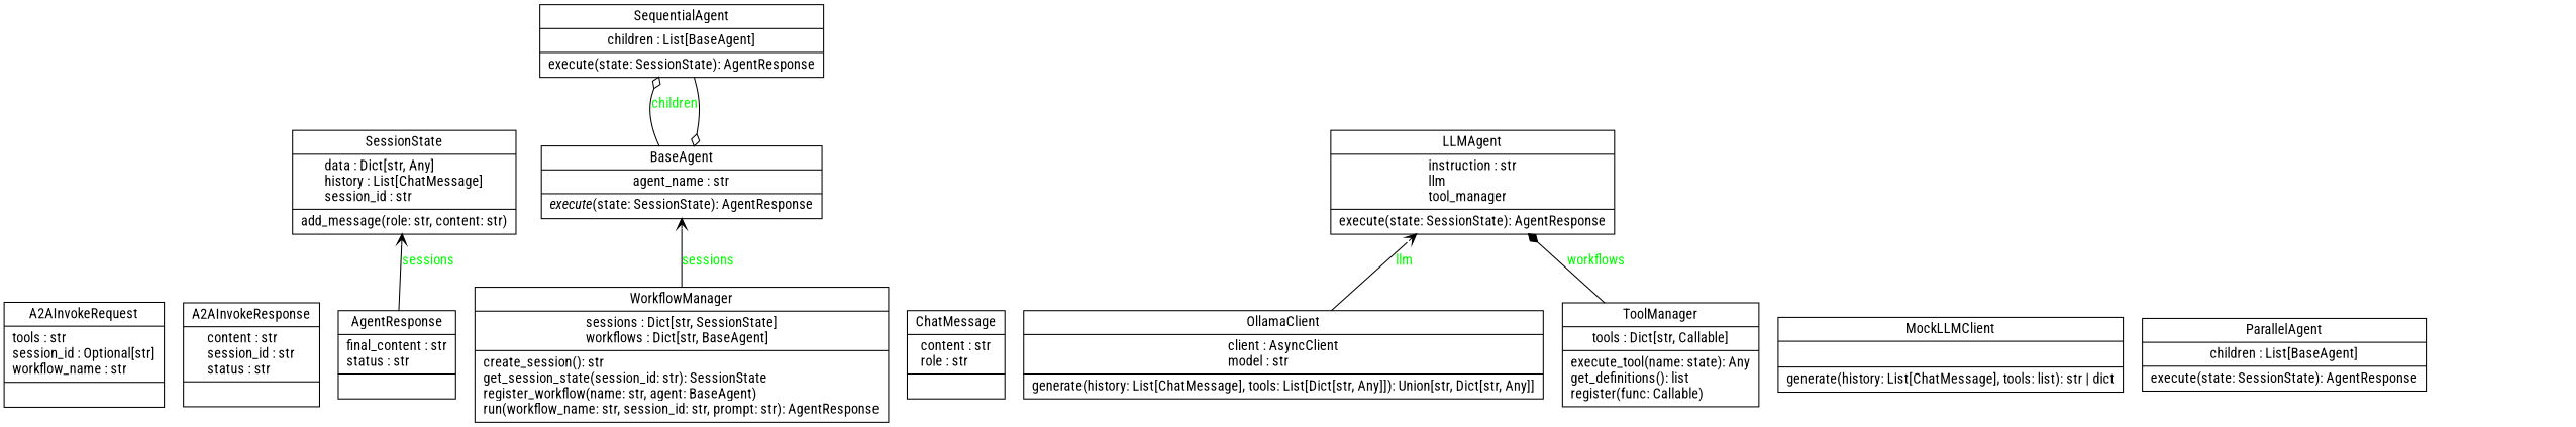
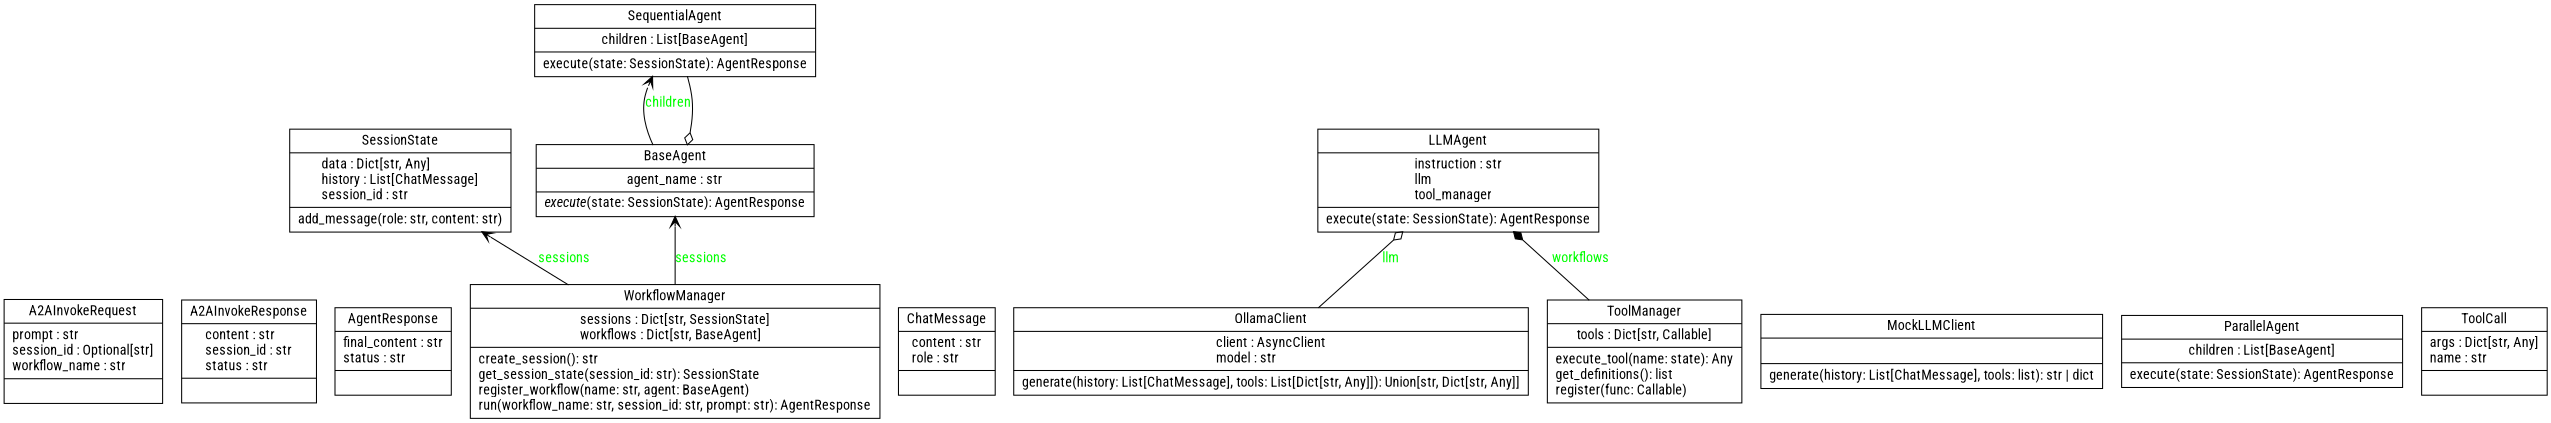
  digraph {
    fontname="Roboto Condensed"
    rankdir=BT
    node [color=black fontcolor=black fontname="Roboto Condensed" shape=record style=solid]
    edge [arrowhead=odiamond arrowtail=none fontcolor=green fontname="Roboto Condensed" style=solid]
-   n1 [label=<{A2AInvokeRequest|tools : str<br ALIGN="LEFT"/>session_id : Optional[str]<br ALIGN="LEFT"/>workflow_name : str<br ALIGN="LEFT"/>|}>]
+   n1 [label=<{A2AInvokeRequest|prompt : str<br ALIGN="LEFT"/>session_id : Optional[str]<br ALIGN="LEFT"/>workflow_name : str<br ALIGN="LEFT"/>|}>]
    n2 [label=<{A2AInvokeResponse|content : str<br ALIGN="LEFT"/>session_id : str<br ALIGN="LEFT"/>status : str<br ALIGN="LEFT"/>|}>]
    n3 [label=<{AgentResponse|final_content : str<br ALIGN="LEFT"/>status : str<br ALIGN="LEFT"/>|}>]
    n4 [label=<{BaseAgent|agent_name : str<br ALIGN="LEFT"/>|<I>execute</I>(state: SessionState): AgentResponse<br ALIGN="LEFT"/>}>]
    n5 [label=<{SequentialAgent|children : List[BaseAgent]<br ALIGN="LEFT"/>|execute(state: SessionState): AgentResponse<br ALIGN="LEFT"/>}>]
    n6 [label=<{ChatMessage|content : str<br ALIGN="LEFT"/>role : str<br ALIGN="LEFT"/>|}>]
    n7 [label=<{LLMAgent|instruction : str<br ALIGN="LEFT"/>llm<br ALIGN="LEFT"/>tool_manager<br ALIGN="LEFT"/>|execute(state: SessionState): AgentResponse<br ALIGN="LEFT"/>}>]
    n8 [label=<{MockLLMClient|<br ALIGN="LEFT"/>|generate(history: List[ChatMessage], tools: list): str \| dict<br ALIGN="LEFT"/>}>]
    n9 [label=<{OllamaClient|client : AsyncClient<br ALIGN="LEFT"/>model : str<br ALIGN="LEFT"/>|generate(history: List[ChatMessage], tools: List[Dict[str, Any]]): Union[str, Dict[str, Any]]<br ALIGN="LEFT"/>}>]
    n10 [label=<{ParallelAgent|children : List[BaseAgent]<br ALIGN="LEFT"/>|execute(state: SessionState): AgentResponse<br ALIGN="LEFT"/>}>]
    n11 [label=<{SessionState|data : Dict[str, Any]<br ALIGN="LEFT"/>history : List[ChatMessage]<br ALIGN="LEFT"/>session_id : str<br ALIGN="LEFT"/>|add_message(role: str, content: str)<br ALIGN="LEFT"/>}>]
+   n12 [label=<{ToolCall|args : Dict[str, Any]<br ALIGN="LEFT"/>name : str<br ALIGN="LEFT"/>|}>]
    n13 [label=<{ToolManager|tools : Dict[str, Callable]<br ALIGN="LEFT"/>|execute_tool(name: state): Any<br ALIGN="LEFT"/>get_definitions(): list<br ALIGN="LEFT"/>register(func: Callable)<br ALIGN="LEFT"/>}>]
    n14 [label=<{WorkflowManager|sessions : Dict[str, SessionState]<br ALIGN="LEFT"/>workflows : Dict[str, BaseAgent]<br ALIGN="LEFT"/>|create_session(): str<br ALIGN="LEFT"/>get_session_state(session_id: str): SessionState<br ALIGN="LEFT"/>register_workflow(name: str, agent: BaseAgent)<br ALIGN="LEFT"/>run(workflow_name: str, session_id: str, prompt: str): AgentResponse<br ALIGN="LEFT"/>}>]
-   n4 -> n5 [label=children]
+   n4 -> n5 [arrowhead=vee label=children]
    n5 -> n4 [fontcolor="" style=""]
-   n9 -> n7 [arrowhead=vee label=llm]
+   n9 -> n7 [label=llm]
    n13 -> n7 [arrowhead=diamond label=workflows]
    n14 -> n4 [arrowhead=vee label=sessions]
-   n3 -> n11 [arrowhead=vee label=sessions]
+   n14 -> n11 [arrowhead=vee label=sessions]
  }
